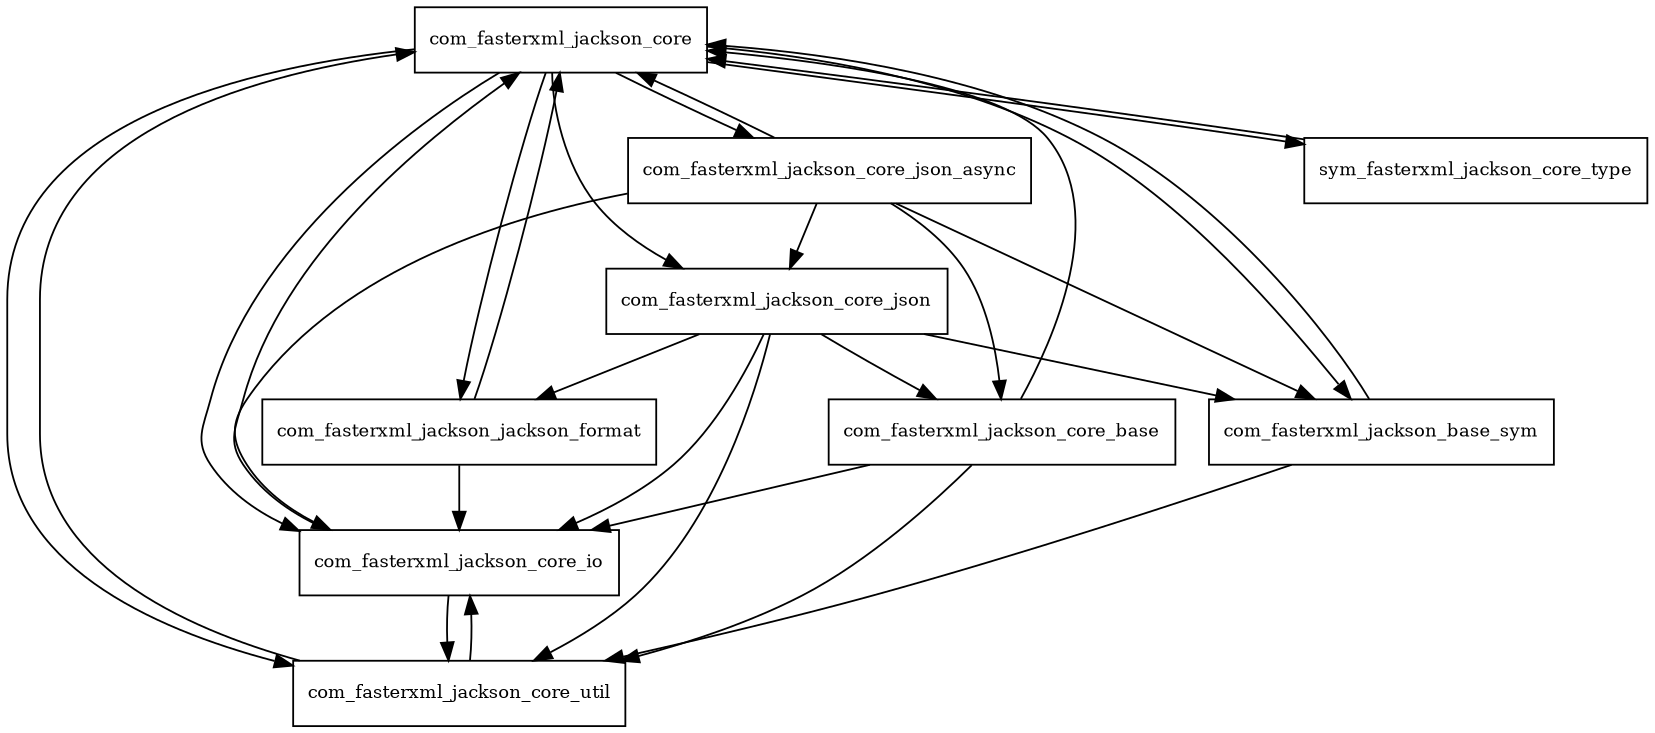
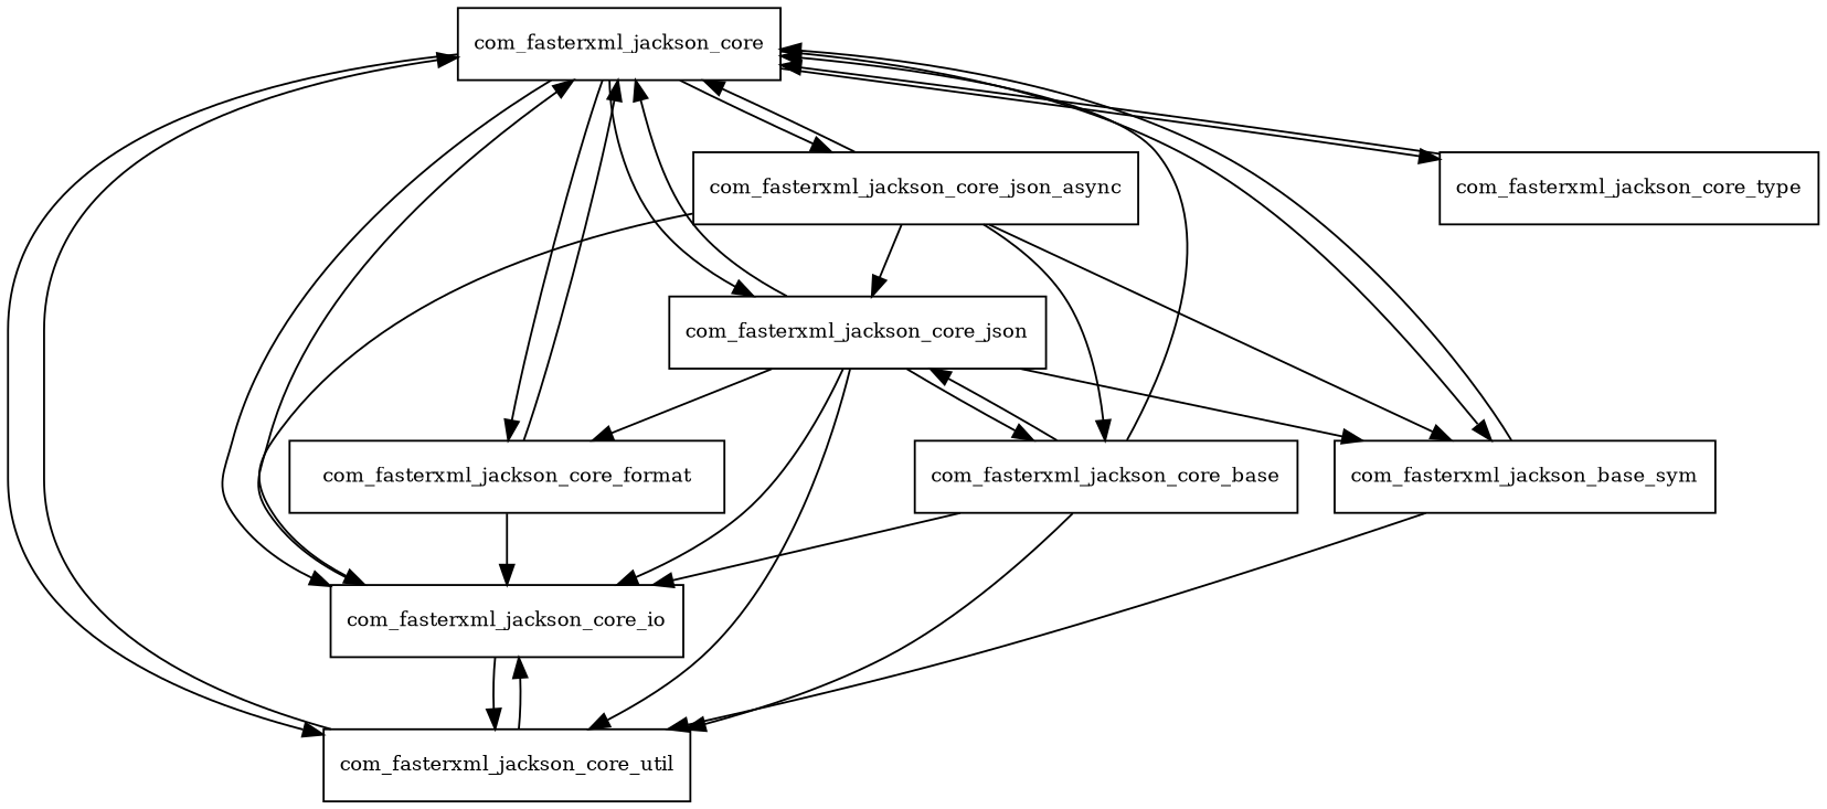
  digraph {
    node [fontsize=10.0 shape=box]
    com_fasterxml_jackson_core
-   com_fasterxml_jackson_core_format [label=com_fasterxml_jackson_jackson_format]
+   com_fasterxml_jackson_core_format
    com_fasterxml_jackson_core_io
    com_fasterxml_jackson_core_json
    com_fasterxml_jackson_core_json_async
    n6 [label=com_fasterxml_jackson_base_sym]
-   com_fasterxml_jackson_core_type [label=sym_fasterxml_jackson_core_type]
+   com_fasterxml_jackson_core_type
    com_fasterxml_jackson_core_util
    com_fasterxml_jackson_core_base
    com_fasterxml_jackson_core -> com_fasterxml_jackson_core_format
    com_fasterxml_jackson_core -> com_fasterxml_jackson_core_io
    com_fasterxml_jackson_core -> com_fasterxml_jackson_core_json
    com_fasterxml_jackson_core -> com_fasterxml_jackson_core_json_async
    com_fasterxml_jackson_core -> n6
    com_fasterxml_jackson_core -> com_fasterxml_jackson_core_type
    com_fasterxml_jackson_core -> com_fasterxml_jackson_core_util
    com_fasterxml_jackson_core_format -> com_fasterxml_jackson_core
    com_fasterxml_jackson_core_format -> com_fasterxml_jackson_core_io
    com_fasterxml_jackson_core_io -> com_fasterxml_jackson_core
    com_fasterxml_jackson_core_io -> com_fasterxml_jackson_core_util
+   com_fasterxml_jackson_core_json -> com_fasterxml_jackson_core
    com_fasterxml_jackson_core_json -> com_fasterxml_jackson_core_format
    com_fasterxml_jackson_core_json -> com_fasterxml_jackson_core_io
    com_fasterxml_jackson_core_json -> n6
    com_fasterxml_jackson_core_json -> com_fasterxml_jackson_core_util
    com_fasterxml_jackson_core_json -> com_fasterxml_jackson_core_base
    com_fasterxml_jackson_core_json_async -> com_fasterxml_jackson_core
    com_fasterxml_jackson_core_json_async -> com_fasterxml_jackson_core_io
    com_fasterxml_jackson_core_json_async -> com_fasterxml_jackson_core_json
    com_fasterxml_jackson_core_json_async -> n6
    com_fasterxml_jackson_core_json_async -> com_fasterxml_jackson_core_base
    n6 -> com_fasterxml_jackson_core
    n6 -> com_fasterxml_jackson_core_util
    com_fasterxml_jackson_core_type -> com_fasterxml_jackson_core
    com_fasterxml_jackson_core_util -> com_fasterxml_jackson_core
    com_fasterxml_jackson_core_util -> com_fasterxml_jackson_core_io
    com_fasterxml_jackson_core_base -> com_fasterxml_jackson_core
    com_fasterxml_jackson_core_base -> com_fasterxml_jackson_core_io
+   com_fasterxml_jackson_core_base -> com_fasterxml_jackson_core_json
    com_fasterxml_jackson_core_base -> com_fasterxml_jackson_core_util
  }
